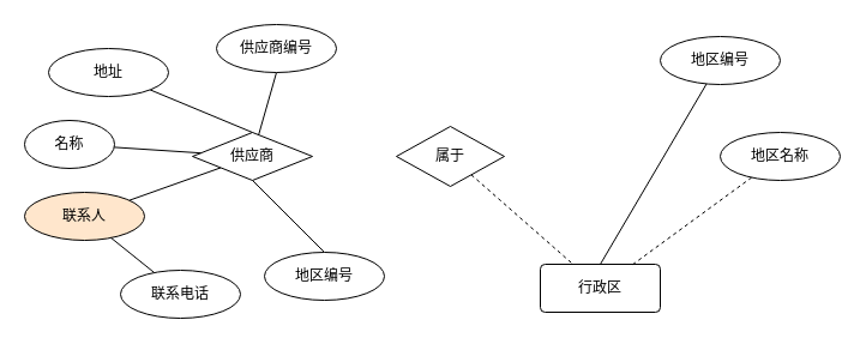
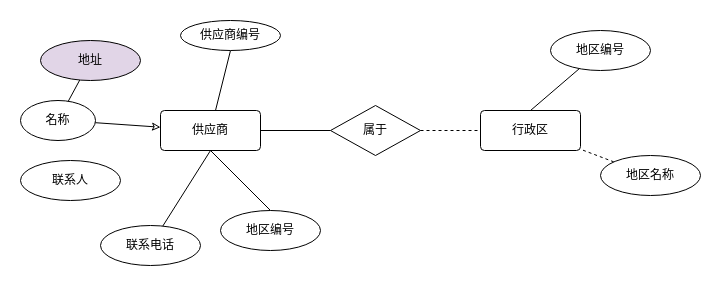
  <mxCell id="0" />
  <mxCell id="1" parent="0" />
- <mxCell id="2" value="" style="edgeStyle=none;rounded=0;orthogonalLoop=1;jettySize=auto;html=1;startArrow=none;startFill=0;endArrow=none;endFill=0;" edge="1" parent="1" source="3" target="13"><mxGeometry relative="1" as="geometry" /></mxCell>
- <mxCell id="3" value="&lt;font style=&quot;vertical-align: inherit&quot;&gt;&lt;font style=&quot;vertical-align: inherit&quot;&gt;供应商&lt;/font&gt;&lt;/font&gt;" style="rhombus;arcSize=10;whiteSpace=wrap;html=1;align=center;" vertex="1" parent="1"><mxGeometry x="160" y="110" width="100" height="40" as="geometry" /></mxCell>
+ <mxCell id="2" value="" style="edgeStyle=none;rounded=0;orthogonalLoop=1;jettySize=auto;html=1;startArrow=none;startFill=0;endArrow=none;endFill=0;" edge="1" parent="1" source="3" target="7"><mxGeometry relative="1" as="geometry" /></mxCell>
+ <mxCell id="3" value="&lt;font style=&quot;vertical-align: inherit&quot;&gt;&lt;font style=&quot;vertical-align: inherit&quot;&gt;供应商&lt;/font&gt;&lt;/font&gt;" style="rounded=1;arcSize=10;whiteSpace=wrap;html=1;align=center;" vertex="1" parent="1"><mxGeometry x="160" y="110" width="100" height="40" as="geometry" /></mxCell>
  <mxCell id="4" style="orthogonalLoop=1;jettySize=auto;html=1;exitX=0.5;exitY=1;exitDx=0;exitDy=0;rounded=0;startArrow=none;startFill=0;endArrow=none;endFill=0;" edge="1" parent="1" source="5" target="3"><mxGeometry relative="1" as="geometry" /></mxCell>
- <mxCell id="5" value="供应商编号" style="ellipse;whiteSpace=wrap;html=1;align=center;" vertex="1" parent="1"><mxGeometry x="180" y="20" width="100" height="40" as="geometry" /></mxCell>
+ <mxCell id="5" value="供应商编号" style="ellipse;whiteSpace=wrap;html=1;align=center;" vertex="1" parent="1"><mxGeometry x="180" y="20" width="100" height="30" as="geometry" /></mxCell>
  <mxCell id="6" value="" style="edgeStyle=none;rounded=0;orthogonalLoop=1;jettySize=auto;html=1;startArrow=none;startFill=0;endArrow=none;endFill=0;dashed=1;" edge="1" parent="1" source="7" target="8"><mxGeometry relative="1" as="geometry" /></mxCell>
  <mxCell id="7" value="属于" style="shape=rhombus;perimeter=rhombusPerimeter;whiteSpace=wrap;html=1;align=center;" vertex="1" parent="1"><mxGeometry x="330" y="105" width="90" height="50" as="geometry" /></mxCell>
- <mxCell id="8" value="&lt;font style=&quot;vertical-align: inherit&quot;&gt;&lt;font style=&quot;vertical-align: inherit&quot;&gt;行政区&lt;/font&gt;&lt;/font&gt;" style="rounded=1;arcSize=10;whiteSpace=wrap;html=1;align=center;" vertex="1" parent="1"><mxGeometry x="450" y="220" width="100" height="40" as="geometry" /></mxCell>
- <mxCell id="9" value="" style="edgeStyle=none;rounded=0;orthogonalLoop=1;jettySize=auto;html=1;startArrow=none;startFill=0;endArrow=none;endFill=0;" edge="1" parent="1" source="10" target="3"><mxGeometry relative="1" as="geometry" /></mxCell>
+ <mxCell id="8" value="&lt;font style=&quot;vertical-align: inherit&quot;&gt;&lt;font style=&quot;vertical-align: inherit&quot;&gt;行政区&lt;/font&gt;&lt;/font&gt;" style="rounded=1;arcSize=10;whiteSpace=wrap;html=1;align=center;" vertex="1" parent="1"><mxGeometry x="480" y="110" width="100" height="40" as="geometry" /></mxCell>
+ <mxCell id="9" value="" style="edgeStyle=none;rounded=0;orthogonalLoop=1;jettySize=auto;html=1;startArrow=none;startFill=0;endArrow=classic;endFill=0;" edge="1" parent="1" source="10" target="3"><mxGeometry relative="1" as="geometry" /></mxCell>
  <mxCell id="10" value="名称" style="ellipse;whiteSpace=wrap;html=1;align=center;" vertex="1" parent="1"><mxGeometry x="20" y="100" width="75" height="40" as="geometry" /></mxCell>
- <mxCell id="11" style="edgeStyle=none;rounded=0;orthogonalLoop=1;jettySize=auto;html=1;entryX=0.5;entryY=0;entryDx=0;entryDy=0;startArrow=none;startFill=0;endArrow=none;endFill=0;" edge="1" parent="1" source="12" target="3"><mxGeometry relative="1" as="geometry" /></mxCell>
- <mxCell id="12" value="地址" style="ellipse;whiteSpace=wrap;html=1;align=center;" vertex="1" parent="1"><mxGeometry x="40" y="40" width="100" height="40" as="geometry" /></mxCell>
- <mxCell id="13" value="联系人" style="ellipse;whiteSpace=wrap;html=1;align=center;fillColor=#ffe6cc;" vertex="1" parent="1"><mxGeometry y="160" width="100" height="40" as="geometry" x="20" /></mxCell>
- <mxCell id="14" style="edgeStyle=none;rounded=0;orthogonalLoop=1;jettySize=auto;html=1;startArrow=none;startFill=0;endArrow=none;endFill=0;" edge="1" parent="1" source="15" target="13"><mxGeometry relative="1" as="geometry" /></mxCell>
+ <mxCell id="11" style="edgeStyle=none;rounded=0;orthogonalLoop=1;jettySize=auto;html=1;startArrow=none;startFill=0;endArrow=none;endFill=0;" edge="1" parent="1" source="12" target="10"><mxGeometry relative="1" as="geometry" /></mxCell>
+ <mxCell id="12" value="地址" style="ellipse;whiteSpace=wrap;html=1;align=center;fillColor=#e1d5e7;" vertex="1" parent="1"><mxGeometry x="40" y="40" width="100" height="40" as="geometry" /></mxCell>
+ <mxCell id="13" value="联系人" style="ellipse;whiteSpace=wrap;html=1;align=center;" vertex="1" parent="1"><mxGeometry y="160" width="100" height="40" as="geometry" x="20" /></mxCell>
+ <mxCell id="14" style="edgeStyle=none;rounded=0;orthogonalLoop=1;jettySize=auto;html=1;entryX=0.5;entryY=1;entryDx=0;entryDy=0;startArrow=none;startFill=0;endArrow=none;endFill=0;" edge="1" parent="1" source="15" target="3"><mxGeometry relative="1" as="geometry" /></mxCell>
  <mxCell id="15" value="联系电话" style="ellipse;whiteSpace=wrap;html=1;align=center;" vertex="1" parent="1"><mxGeometry x="100" y="225" width="100" height="40" as="geometry" /></mxCell>
  <mxCell id="16" style="edgeStyle=none;rounded=0;orthogonalLoop=1;jettySize=auto;html=1;exitX=0.5;exitY=0;exitDx=0;exitDy=0;entryX=0.5;entryY=1;entryDx=0;entryDy=0;startArrow=none;startFill=0;endArrow=none;endFill=0;" edge="1" parent="1" source="17" target="3"><mxGeometry relative="1" as="geometry" /></mxCell>
  <mxCell id="17" value="地区编号" style="ellipse;whiteSpace=wrap;html=1;align=center;" vertex="1" parent="1"><mxGeometry x="220" y="210" width="100" height="40" as="geometry" /></mxCell>
  <mxCell id="18" value="" style="edgeStyle=none;rounded=0;orthogonalLoop=1;jettySize=auto;html=1;startArrow=none;startFill=0;endArrow=none;endFill=0;dashed=1;" edge="1" parent="1" source="19" target="8"><mxGeometry relative="1" as="geometry" /></mxCell>
- <mxCell id="19" value="地区名称" style="ellipse;whiteSpace=wrap;html=1;align=center;" vertex="1" parent="1"><mxGeometry x="600" y="110" width="100" height="40" as="geometry" /></mxCell>
+ <mxCell id="19" value="地区名称" style="ellipse;whiteSpace=wrap;html=1;align=center;" vertex="1" parent="1"><mxGeometry x="600" y="155" width="100" height="40" as="geometry" /></mxCell>
  <mxCell id="20" style="edgeStyle=none;rounded=0;orthogonalLoop=1;jettySize=auto;html=1;entryX=0.5;entryY=0;entryDx=0;entryDy=0;startArrow=none;startFill=0;endArrow=none;endFill=0;" edge="1" parent="1" source="21" target="8"><mxGeometry relative="1" as="geometry" /></mxCell>
  <mxCell id="21" value="地区编号" style="ellipse;whiteSpace=wrap;html=1;align=center;" vertex="1" parent="1"><mxGeometry x="550" y="30" width="100" height="40" as="geometry" /></mxCell>
